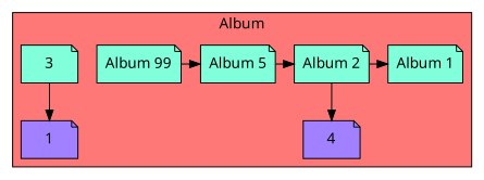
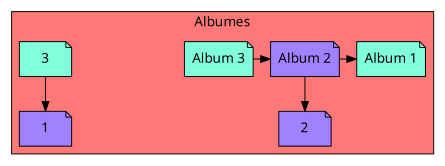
  digraph {
    fontname="Noto Sans"
    node [fillcolor="#81FFDA" fontname="Noto Sans" group=3 shape=note style=filled]
    edge [fontname="Noto Sans"]
-   n1 [group=0 label="Album 99"]
-   n2 [group=1 label="Album 5"]
-   n3 [group=2 label="Album 2"]
+   n2 [group=1 label="Album 3"]
+   n3 [fillcolor="#A181FF" group=2 label="Album 2"]
    n4 [label="Album 1"]
-   2 [fillcolor="#A181FF" group=2 label=4]
+   2 [fillcolor="#A181FF" group=2]
    3
    1 [fillcolor="#A181FF"]
    subgraph cluster_1 {
      bgcolor="#FF7878"
-     label=" Album "
+     label=" Albumes "
      2
      3
      1
      subgraph sub_2 {
        bgcolor="#FF7878"
        label=" Albumes "
        rank=same
-       n1
        n2
        n3
        n4
      }
    }
-   n1 -> n2
    n2 -> n3
    n3 -> n4
    n3 -> 2
    3 -> 1
  }
